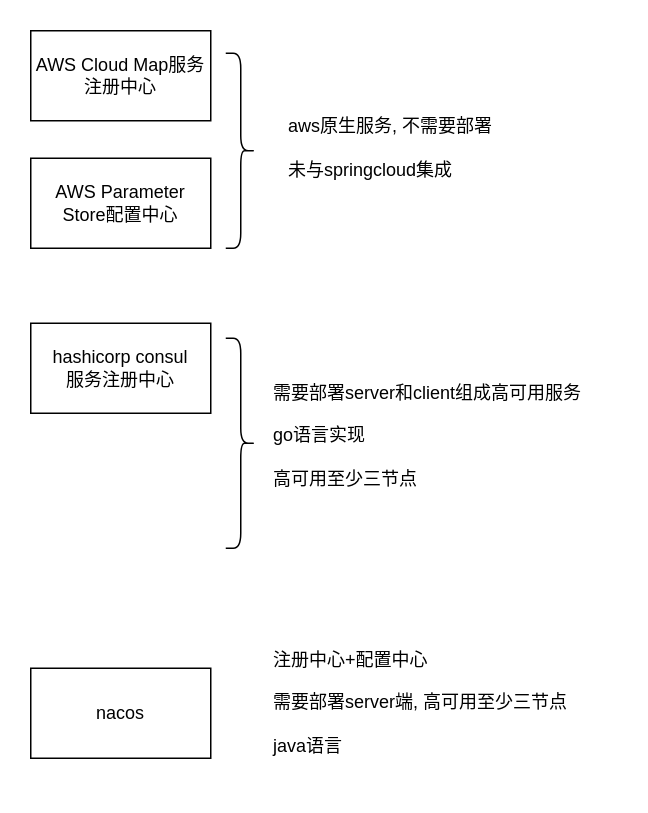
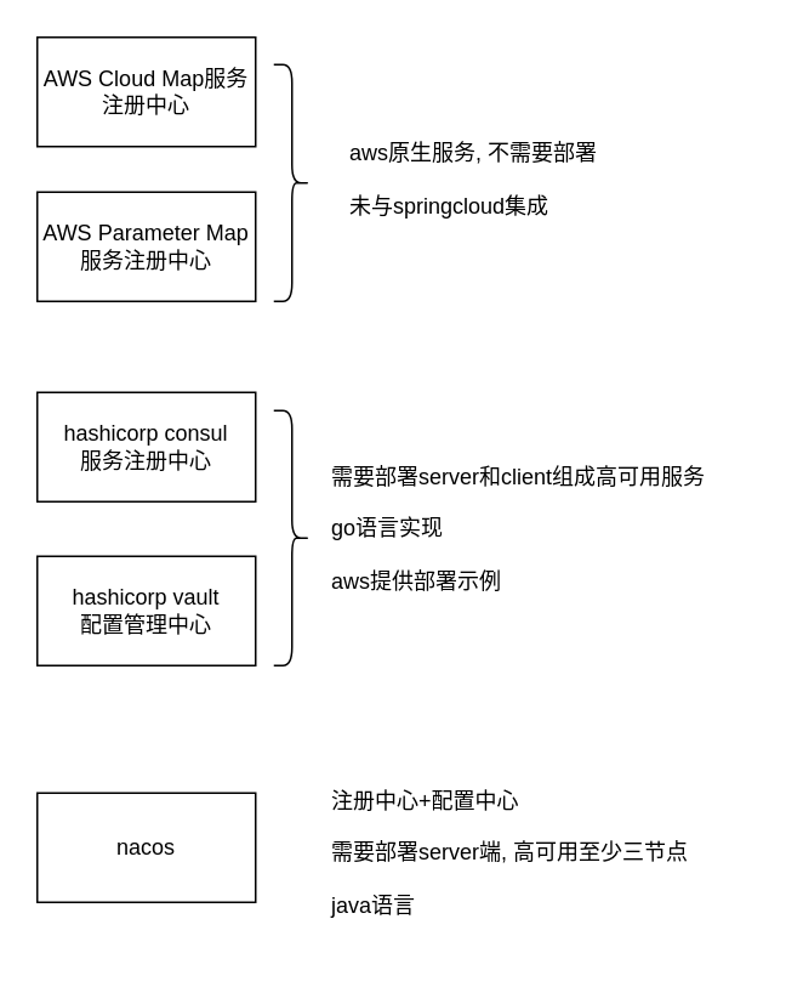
  <mxCell id="0" />
  <mxCell id="1" parent="0" />
+ <mxCell id="2" value="hashicorp vault&lt;br&gt;配置管理中心" style="rounded=0;whiteSpace=wrap;html=1;" parent="1" vertex="1"><mxGeometry x="20" y="305" width="120" height="60" as="geometry" /></mxCell>
  <mxCell id="3" value="hashicorp consul&lt;br&gt;服务注册中心" style="rounded=0;whiteSpace=wrap;html=1;" parent="1" vertex="1"><mxGeometry x="20" y="215" width="120" height="60" as="geometry" /></mxCell>
- <mxCell id="4" value="nacos" style="rounded=0;whiteSpace=wrap;html=1;" parent="1" vertex="1"><mxGeometry x="20" y="445" width="120" height="60" as="geometry" /></mxCell>
+ <mxCell id="4" value="nacos" style="rounded=0;whiteSpace=wrap;html=1;" parent="1" vertex="1"><mxGeometry x="20" y="435" width="120" height="60" as="geometry" /></mxCell>
  <mxCell id="5" value="AWS Cloud Map服务注册中心" style="rounded=0;whiteSpace=wrap;html=1;" parent="1" vertex="1"><mxGeometry x="20" y="20" width="120" height="60" as="geometry" /></mxCell>
  <mxCell id="6" value="aws原生服务, 不需要部署&lt;br&gt;&lt;br&gt;未与springcloud集成" style="text;html=1;strokeColor=none;fillColor=none;align=left;verticalAlign=middle;whiteSpace=wrap;rounded=0;" parent="1" vertex="1"><mxGeometry x="190" y="55" width="160" height="85" as="geometry" /></mxCell>
- <mxCell id="7" value="&lt;div style=&quot;&quot;&gt;需要部署server和client组成高可用服务&lt;/div&gt;&lt;div style=&quot;&quot;&gt;&lt;br&gt;&lt;/div&gt;&lt;div style=&quot;&quot;&gt;go语言实现&lt;/div&gt;&lt;div style=&quot;&quot;&gt;&lt;br&gt;&lt;/div&gt;&lt;div style=&quot;&quot;&gt;高可用至少三节点&lt;/div&gt;" style="text;html=1;strokeColor=none;fillColor=none;align=left;verticalAlign=middle;whiteSpace=wrap;rounded=0;" parent="1" vertex="1"><mxGeometry x="180" y="225" width="230" height="130" as="geometry" /></mxCell>
+ <mxCell id="7" value="&lt;div style=&quot;&quot;&gt;需要部署server和client组成高可用服务&lt;/div&gt;&lt;div style=&quot;&quot;&gt;&lt;br&gt;&lt;/div&gt;&lt;div style=&quot;&quot;&gt;go语言实现&lt;/div&gt;&lt;div style=&quot;&quot;&gt;&lt;br&gt;&lt;/div&gt;&lt;div style=&quot;&quot;&gt;aws提供部署示例&lt;/div&gt;" style="text;html=1;strokeColor=none;fillColor=none;align=left;verticalAlign=middle;whiteSpace=wrap;rounded=0;" parent="1" vertex="1"><mxGeometry x="180" y="225" width="230" height="130" as="geometry" /></mxCell>
  <mxCell id="8" value="" style="shape=curlyBracket;whiteSpace=wrap;html=1;rounded=1;flipH=1;" parent="1" vertex="1"><mxGeometry x="150" y="35" width="20" height="130" as="geometry" /></mxCell>
  <mxCell id="9" value="" style="shape=curlyBracket;whiteSpace=wrap;html=1;rounded=1;flipH=1;" parent="1" vertex="1"><mxGeometry x="150" y="225" width="20" height="140" as="geometry" /></mxCell>
- <mxCell id="10" value="AWS Parameter Store配置中心" style="rounded=0;whiteSpace=wrap;html=1;" parent="1" vertex="1"><mxGeometry x="20" y="105" width="120" height="60" as="geometry" /></mxCell>
+ <mxCell id="10" value="AWS Parameter Map服务注册中心" style="rounded=0;whiteSpace=wrap;html=1;" parent="1" vertex="1"><mxGeometry x="20" y="105" width="120" height="60" as="geometry" /></mxCell>
  <mxCell id="11" value="注册中心+配置中心&lt;br&gt;&lt;br&gt;需要部署server端, 高可用至少三节点&lt;br&gt;&lt;br&gt;java语言" style="text;html=1;strokeColor=none;fillColor=none;align=left;verticalAlign=middle;whiteSpace=wrap;rounded=0;" parent="1" vertex="1"><mxGeometry x="180" y="415" width="220" height="105" as="geometry" /></mxCell>
